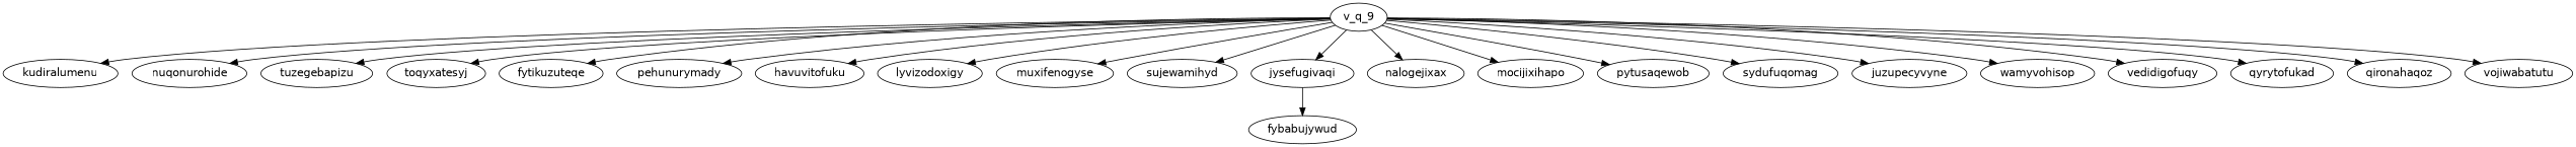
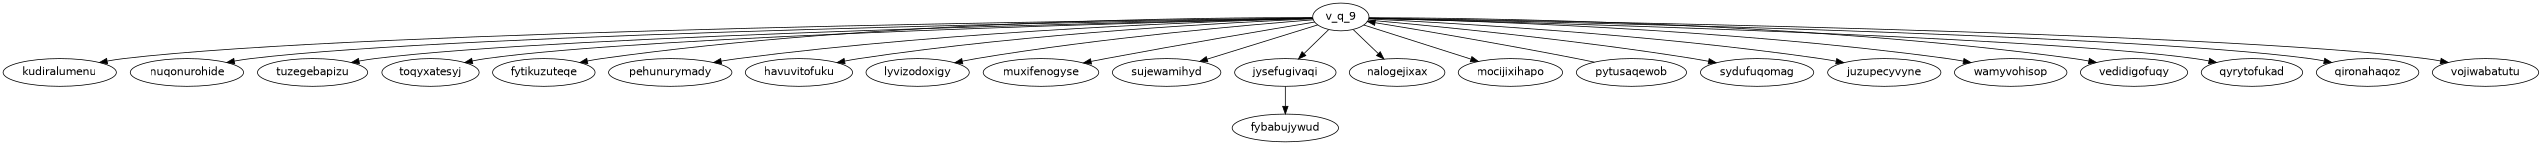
  strict digraph {
    fontname="DejaVu Sans"
    node [fontname="DejaVu Sans"]
    edge [fontname="DejaVu Sans"]
    v_q_9
    kudiralumenu
    nuqonurohide
    tuzegebapizu
    toqyxatesyj
    fytikuzuteqe
    pehunurymady
    havuvitofuku
    lyvizodoxigy
    muxifenogyse
    sujewamihyd
    jysefugivaqi
    nalogejixax
    mocijixihapo
    pytusaqewob
    sydufuqomag
    juzupecyvyne
    wamyvohisop
    vedidigofuqy
    qyrytofukad
    qironahaqoz
    vojiwabatutu
    fybabujywud
    v_q_9 -> kudiralumenu
    v_q_9 -> nuqonurohide
    v_q_9 -> tuzegebapizu
    v_q_9 -> toqyxatesyj
    v_q_9 -> fytikuzuteqe
    v_q_9 -> pehunurymady
    v_q_9 -> havuvitofuku
    v_q_9 -> lyvizodoxigy
    v_q_9 -> muxifenogyse
    v_q_9 -> sujewamihyd
    v_q_9 -> jysefugivaqi
    v_q_9 -> nalogejixax
    v_q_9 -> mocijixihapo
-   v_q_9 -> pytusaqewob
+   pytusaqewob -> v_q_9
    v_q_9 -> sydufuqomag
    v_q_9 -> juzupecyvyne
    v_q_9 -> wamyvohisop
    v_q_9 -> vedidigofuqy
    v_q_9 -> qyrytofukad
    v_q_9 -> qironahaqoz
    v_q_9 -> vojiwabatutu
    jysefugivaqi -> fybabujywud
  }
